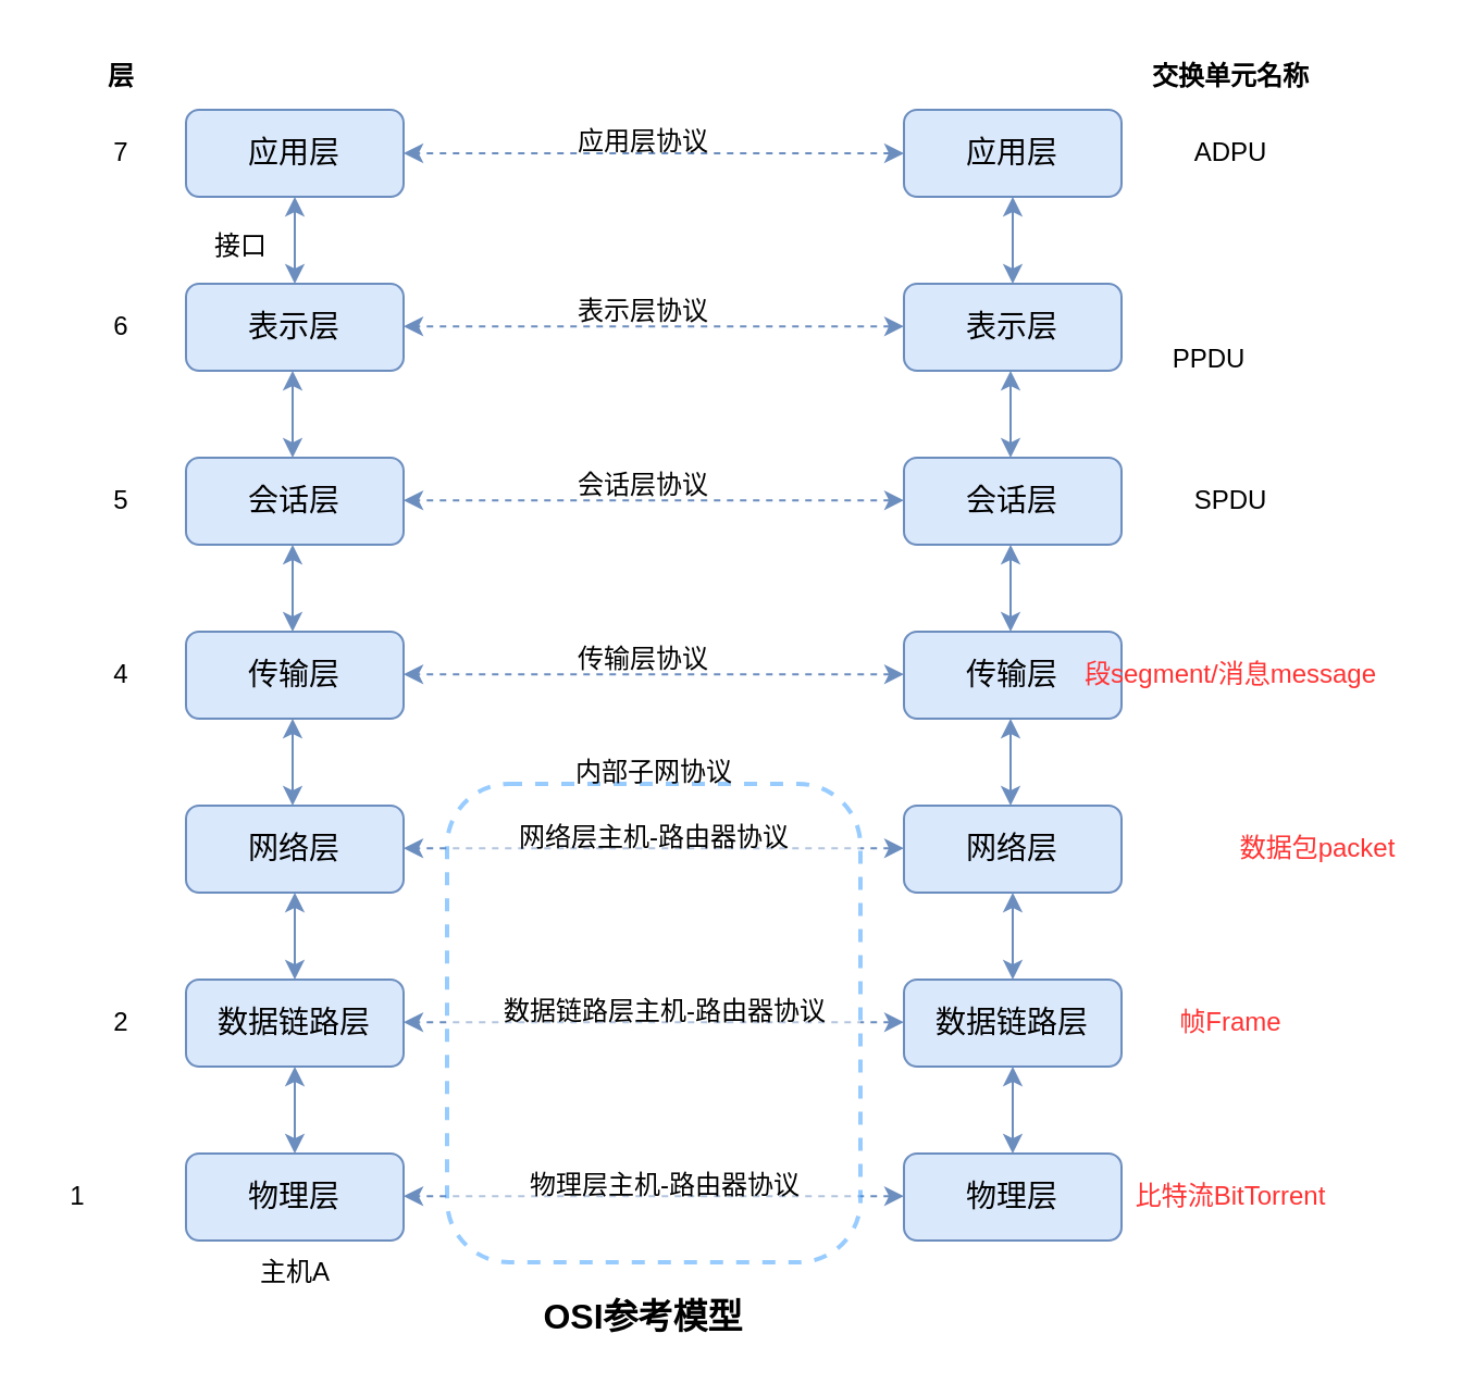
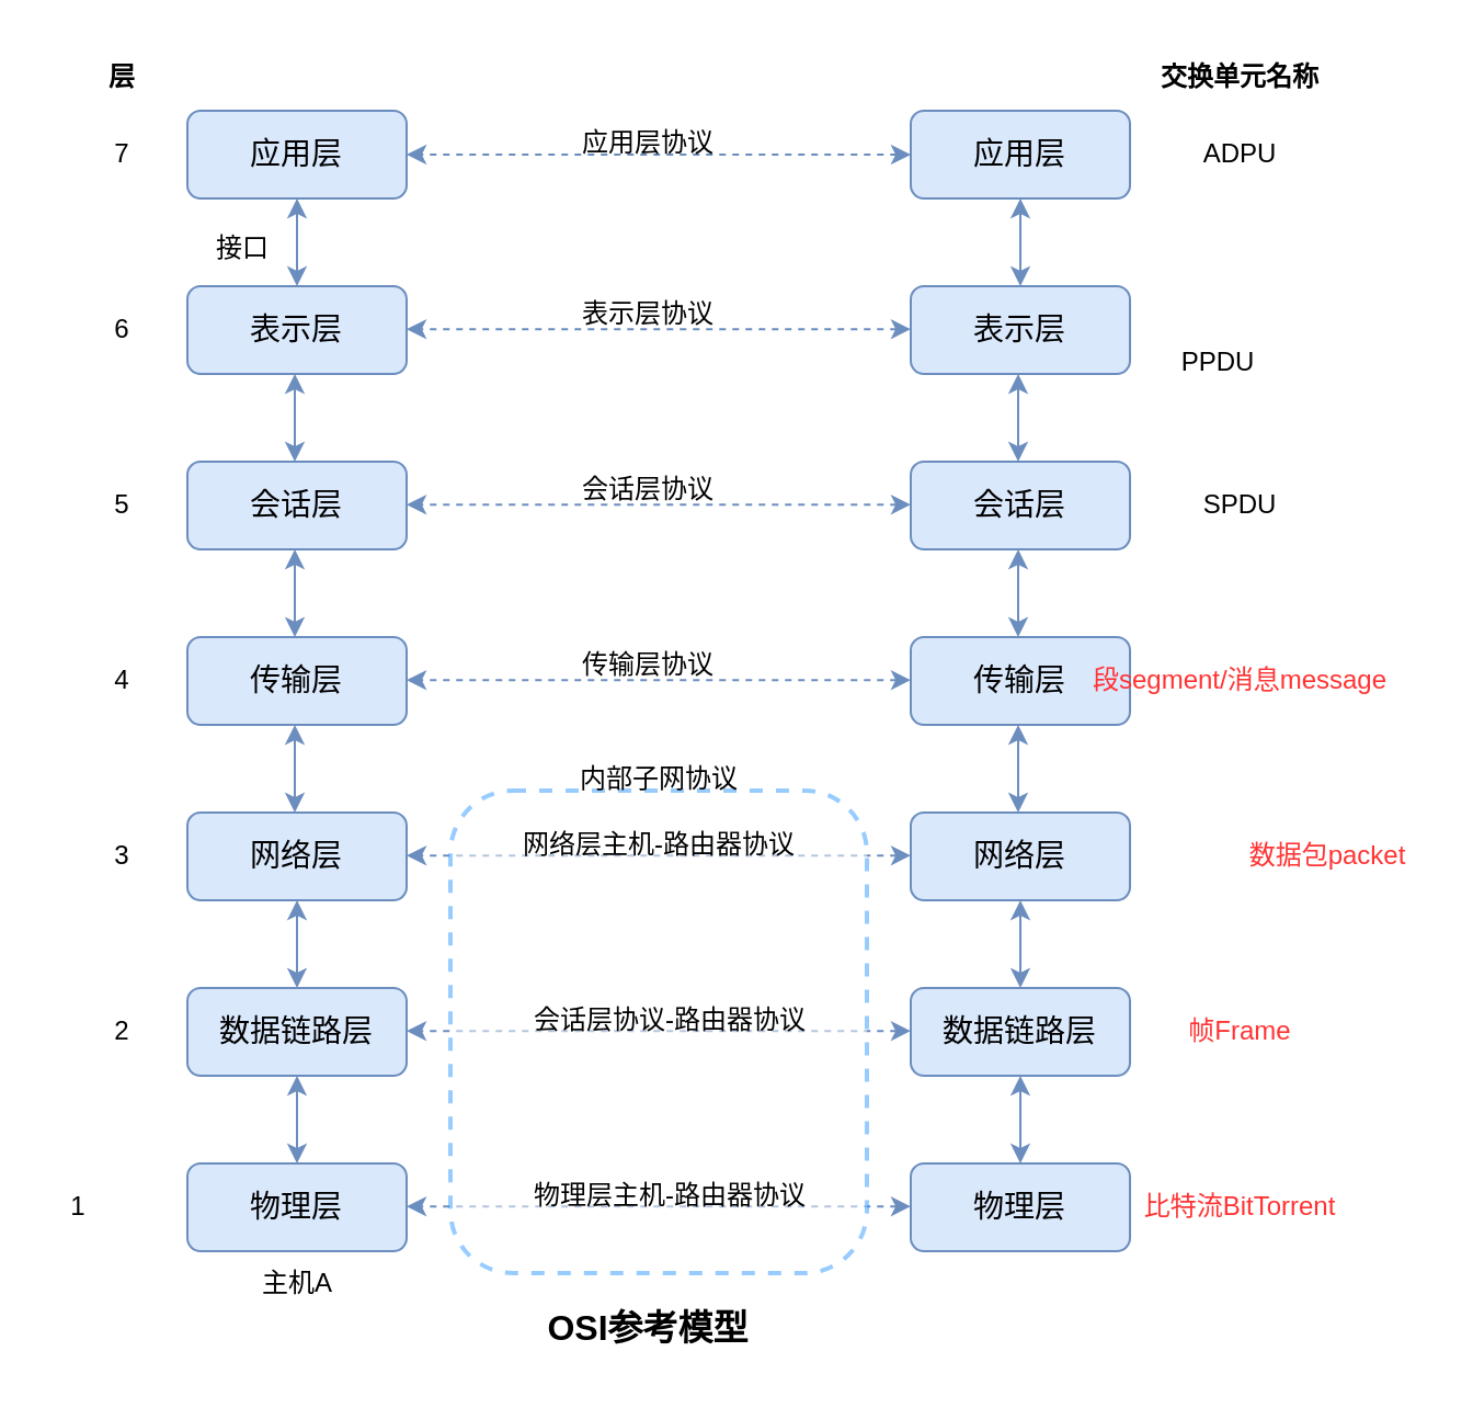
  <mxCell id="0" />
  <mxCell id="1" parent="0" />
  <mxCell id="2" value="应用层" style="rounded=1;whiteSpace=wrap;html=1;container=0;fillColor=#dae8fc;strokeColor=#6c8ebf;fontSize=14;labelBorderColor=none;labelBackgroundColor=none;" parent="1" vertex="1"><mxGeometry x="85" y="50" width="100" height="40" as="geometry"><mxRectangle x="-50" y="90" width="50" height="40" as="alternateBounds" /></mxGeometry></mxCell>
  <mxCell id="3" value="表示层" style="rounded=1;whiteSpace=wrap;html=1;container=0;fillColor=#dae8fc;strokeColor=#6c8ebf;fontSize=14;labelBorderColor=none;labelBackgroundColor=none;" parent="1" vertex="1"><mxGeometry x="85" y="130" width="100" height="40" as="geometry"><mxRectangle x="-50" y="170" width="50" height="40" as="alternateBounds" /></mxGeometry></mxCell>
  <mxCell id="4" value="会话层" style="rounded=1;whiteSpace=wrap;html=1;container=0;fillColor=#dae8fc;strokeColor=#6c8ebf;fontSize=14;labelBorderColor=none;labelBackgroundColor=none;" parent="1" vertex="1"><mxGeometry x="85" y="210" width="100" height="40" as="geometry"><mxRectangle x="-50" y="250" width="50" height="40" as="alternateBounds" /></mxGeometry></mxCell>
  <mxCell id="5" value="传输层" style="rounded=1;whiteSpace=wrap;html=1;container=0;fillColor=#dae8fc;strokeColor=#6c8ebf;fontSize=14;labelBorderColor=none;labelBackgroundColor=none;" parent="1" vertex="1"><mxGeometry x="85" y="290" width="100" height="40" as="geometry"><mxRectangle x="-50" y="90" width="50" height="40" as="alternateBounds" /></mxGeometry></mxCell>
  <mxCell id="6" value="网络层" style="rounded=1;whiteSpace=wrap;html=1;container=0;fillColor=#dae8fc;strokeColor=#6c8ebf;fontSize=14;labelBorderColor=none;labelBackgroundColor=none;" parent="1" vertex="1"><mxGeometry x="85" y="370" width="100" height="40" as="geometry"><mxRectangle x="-50" y="90" width="50" height="40" as="alternateBounds" /></mxGeometry></mxCell>
  <mxCell id="7" value="数据链路层" style="rounded=1;whiteSpace=wrap;html=1;container=0;fillColor=#dae8fc;strokeColor=#6c8ebf;fontSize=14;labelBorderColor=none;labelBackgroundColor=none;" parent="1" vertex="1"><mxGeometry x="85" y="450" width="100" height="40" as="geometry"><mxRectangle x="-50" y="90" width="50" height="40" as="alternateBounds" /></mxGeometry></mxCell>
  <mxCell id="8" value="物理层" style="rounded=1;whiteSpace=wrap;html=1;container=0;fillColor=#dae8fc;strokeColor=#6c8ebf;fontSize=14;labelBorderColor=none;labelBackgroundColor=none;" parent="1" vertex="1"><mxGeometry x="85" y="530" width="100" height="40" as="geometry"><mxRectangle x="-50" y="90" width="50" height="40" as="alternateBounds" /></mxGeometry></mxCell>
  <mxCell id="9" value="" style="endArrow=classic;startArrow=classic;html=1;rounded=1;exitX=0.5;exitY=0;exitDx=0;exitDy=0;shadow=0;fillColor=#dae8fc;strokeColor=#6c8ebf;fontSize=14;labelBorderColor=none;labelBackgroundColor=none;" parent="1" source="3" edge="1"><mxGeometry width="50" height="50" relative="1" as="geometry"><mxPoint x="85" y="140" as="sourcePoint" /><mxPoint y="90" as="targetPoint" x="135" /></mxGeometry></mxCell>
  <mxCell id="10" value="" style="endArrow=classic;startArrow=classic;html=1;rounded=1;exitX=0.5;exitY=0;exitDx=0;exitDy=0;fillColor=#dae8fc;strokeColor=#6c8ebf;fontSize=14;labelBorderColor=none;labelBackgroundColor=none;" parent="1" edge="1"><mxGeometry width="50" height="50" relative="1" as="geometry"><mxPoint x="134" y="210" as="sourcePoint" /><mxPoint x="134" y="170" as="targetPoint" /></mxGeometry></mxCell>
  <mxCell id="11" value="" style="endArrow=classic;startArrow=classic;html=1;rounded=1;exitX=0.5;exitY=0;exitDx=0;exitDy=0;fillColor=#dae8fc;strokeColor=#6c8ebf;fontSize=14;labelBorderColor=none;labelBackgroundColor=none;" parent="1" edge="1"><mxGeometry width="50" height="50" relative="1" as="geometry"><mxPoint x="134" y="290" as="sourcePoint" /><mxPoint x="134" y="250" as="targetPoint" /></mxGeometry></mxCell>
  <mxCell id="12" value="" style="endArrow=classic;startArrow=classic;html=1;rounded=1;exitX=0.5;exitY=0;exitDx=0;exitDy=0;fillColor=#dae8fc;strokeColor=#6c8ebf;fontSize=14;labelBorderColor=none;labelBackgroundColor=none;" parent="1" edge="1"><mxGeometry width="50" height="50" relative="1" as="geometry"><mxPoint x="134" y="370" as="sourcePoint" /><mxPoint x="134" y="330" as="targetPoint" /></mxGeometry></mxCell>
  <mxCell id="13" value="" style="endArrow=classic;startArrow=classic;html=1;rounded=1;exitX=0.5;exitY=0;exitDx=0;exitDy=0;fillColor=#dae8fc;strokeColor=#6c8ebf;fontSize=14;labelBorderColor=none;labelBackgroundColor=none;" parent="1" edge="1"><mxGeometry width="50" height="50" relative="1" as="geometry"><mxPoint y="450" as="sourcePoint" x="135" /><mxPoint y="410" as="targetPoint" x="135" /></mxGeometry></mxCell>
  <mxCell id="14" value="" style="endArrow=classic;startArrow=classic;html=1;rounded=1;fillColor=#dae8fc;strokeColor=#6c8ebf;fontSize=14;labelBorderColor=none;labelBackgroundColor=none;" parent="1" edge="1"><mxGeometry width="50" height="50" relative="1" as="geometry"><mxPoint y="530" as="sourcePoint" x="135" /><mxPoint y="490" as="targetPoint" x="135" /></mxGeometry></mxCell>
  <mxCell id="15" value="" style="endArrow=classic;startArrow=classic;html=1;rounded=1;dashed=1;fillColor=#dae8fc;strokeColor=#6c8ebf;" parent="1" edge="1"><mxGeometry width="50" height="50" relative="1" as="geometry"><mxPoint x="415" y="70" as="sourcePoint" /><mxPoint x="185" y="70" as="targetPoint" /></mxGeometry></mxCell>
  <mxCell id="16" value="" style="endArrow=classic;startArrow=classic;html=1;rounded=1;dashed=1;fillColor=#dae8fc;strokeColor=#6c8ebf;" parent="1" edge="1"><mxGeometry width="50" height="50" relative="1" as="geometry"><mxPoint x="415" y="469.58" as="sourcePoint" /><mxPoint x="185" y="469.58" as="targetPoint" /></mxGeometry></mxCell>
  <mxCell id="17" value="" style="endArrow=classic;startArrow=classic;html=1;rounded=1;dashed=1;fillColor=#dae8fc;strokeColor=#6c8ebf;" parent="1" edge="1"><mxGeometry width="50" height="50" relative="1" as="geometry"><mxPoint x="415" y="389.58" as="sourcePoint" /><mxPoint x="185" y="389.58" as="targetPoint" /></mxGeometry></mxCell>
  <mxCell id="18" value="" style="endArrow=classic;startArrow=classic;html=1;rounded=1;dashed=1;fillColor=#dae8fc;strokeColor=#6c8ebf;" parent="1" edge="1"><mxGeometry width="50" height="50" relative="1" as="geometry"><mxPoint x="415" y="309.58" as="sourcePoint" /><mxPoint x="185" y="309.58" as="targetPoint" /></mxGeometry></mxCell>
  <mxCell id="19" value="" style="endArrow=classic;startArrow=classic;html=1;rounded=1;dashed=1;fillColor=#dae8fc;strokeColor=#6c8ebf;" parent="1" edge="1"><mxGeometry width="50" height="50" relative="1" as="geometry"><mxPoint x="415" y="229.58" as="sourcePoint" /><mxPoint x="185" y="229.58" as="targetPoint" /></mxGeometry></mxCell>
  <mxCell id="20" value="" style="endArrow=classic;startArrow=classic;html=1;rounded=1;dashed=1;fillColor=#dae8fc;strokeColor=#6c8ebf;" parent="1" edge="1"><mxGeometry width="50" height="50" relative="1" as="geometry"><mxPoint x="415" y="149.58" as="sourcePoint" /><mxPoint x="185" y="149.58" as="targetPoint" /></mxGeometry></mxCell>
  <mxCell id="21" value="" style="endArrow=classic;startArrow=classic;html=1;rounded=1;dashed=1;fillColor=#dae8fc;strokeColor=#6c8ebf;" parent="1" edge="1"><mxGeometry width="50" height="50" relative="1" as="geometry"><mxPoint x="415" y="549.58" as="sourcePoint" /><mxPoint x="185" y="549.58" as="targetPoint" /></mxGeometry></mxCell>
  <mxCell id="22" value="&lt;b&gt;&lt;font style=&quot;font-size: 16px;&quot;&gt;OSI参考模型&lt;/font&gt;&lt;/b&gt;" style="text;html=1;align=center;verticalAlign=middle;resizable=0;points=[];autosize=1;strokeColor=none;fillColor=none;rounded=1;" parent="1" vertex="1"><mxGeometry x="235" y="590" width="120" height="30" as="geometry" /></mxCell>
  <mxCell id="23" value="应用层" style="rounded=1;whiteSpace=wrap;html=1;container=0;fillColor=#dae8fc;strokeColor=#6c8ebf;fontSize=14;labelBorderColor=none;labelBackgroundColor=none;" parent="1" vertex="1"><mxGeometry x="415" y="50" width="100" height="40" as="geometry"><mxRectangle x="-50" y="90" width="50" height="40" as="alternateBounds" /></mxGeometry></mxCell>
  <mxCell id="24" value="表示层" style="rounded=1;whiteSpace=wrap;html=1;container=0;fillColor=#dae8fc;strokeColor=#6c8ebf;fontSize=14;labelBorderColor=none;labelBackgroundColor=none;" parent="1" vertex="1"><mxGeometry x="415" y="130" width="100" height="40" as="geometry"><mxRectangle x="-50" y="170" width="50" height="40" as="alternateBounds" /></mxGeometry></mxCell>
  <mxCell id="25" value="会话层" style="rounded=1;whiteSpace=wrap;html=1;container=0;fillColor=#dae8fc;strokeColor=#6c8ebf;fontSize=14;labelBorderColor=none;labelBackgroundColor=none;" parent="1" vertex="1"><mxGeometry x="415" y="210" width="100" height="40" as="geometry"><mxRectangle x="-50" y="250" width="50" height="40" as="alternateBounds" /></mxGeometry></mxCell>
  <mxCell id="26" value="传输层" style="rounded=1;whiteSpace=wrap;html=1;container=0;fillColor=#dae8fc;strokeColor=#6c8ebf;fontSize=14;labelBorderColor=none;labelBackgroundColor=none;" parent="1" vertex="1"><mxGeometry x="415" y="290" width="100" height="40" as="geometry"><mxRectangle x="-50" y="90" width="50" height="40" as="alternateBounds" /></mxGeometry></mxCell>
  <mxCell id="27" value="网络层" style="rounded=1;whiteSpace=wrap;html=1;container=0;fillColor=#dae8fc;strokeColor=#6c8ebf;fontSize=14;labelBorderColor=none;labelBackgroundColor=none;" parent="1" vertex="1"><mxGeometry x="415" y="370" width="100" height="40" as="geometry"><mxRectangle x="-50" y="90" width="50" height="40" as="alternateBounds" /></mxGeometry></mxCell>
  <mxCell id="28" value="数据链路层" style="rounded=1;whiteSpace=wrap;html=1;container=0;fillColor=#dae8fc;strokeColor=#6c8ebf;fontSize=14;labelBorderColor=none;labelBackgroundColor=none;" parent="1" vertex="1"><mxGeometry x="415" y="450" width="100" height="40" as="geometry"><mxRectangle x="-50" y="90" width="50" height="40" as="alternateBounds" /></mxGeometry></mxCell>
  <mxCell id="29" value="物理层" style="rounded=1;whiteSpace=wrap;html=1;container=0;fillColor=#dae8fc;strokeColor=#6c8ebf;fontSize=14;labelBorderColor=none;labelBackgroundColor=none;" parent="1" vertex="1"><mxGeometry x="415" y="530" width="100" height="40" as="geometry"><mxRectangle x="-50" y="90" width="50" height="40" as="alternateBounds" /></mxGeometry></mxCell>
  <mxCell id="30" value="" style="endArrow=classic;startArrow=classic;html=1;rounded=1;exitX=0.5;exitY=0;exitDx=0;exitDy=0;shadow=0;fillColor=#dae8fc;strokeColor=#6c8ebf;fontSize=14;labelBorderColor=none;labelBackgroundColor=none;" parent="1" source="24" edge="1"><mxGeometry width="50" height="50" relative="1" as="geometry"><mxPoint x="415" y="140" as="sourcePoint" /><mxPoint x="465" y="90" as="targetPoint" /></mxGeometry></mxCell>
  <mxCell id="31" value="" style="endArrow=classic;startArrow=classic;html=1;rounded=1;exitX=0.5;exitY=0;exitDx=0;exitDy=0;fillColor=#dae8fc;strokeColor=#6c8ebf;fontSize=14;labelBorderColor=none;labelBackgroundColor=none;" parent="1" edge="1"><mxGeometry width="50" height="50" relative="1" as="geometry"><mxPoint x="464" y="210" as="sourcePoint" /><mxPoint x="464" y="170" as="targetPoint" /></mxGeometry></mxCell>
  <mxCell id="32" value="" style="endArrow=classic;startArrow=classic;html=1;rounded=1;exitX=0.5;exitY=0;exitDx=0;exitDy=0;fillColor=#dae8fc;strokeColor=#6c8ebf;fontSize=14;labelBorderColor=none;labelBackgroundColor=none;" parent="1" edge="1"><mxGeometry width="50" height="50" relative="1" as="geometry"><mxPoint x="464" y="290" as="sourcePoint" /><mxPoint x="464" y="250" as="targetPoint" /></mxGeometry></mxCell>
  <mxCell id="33" value="" style="endArrow=classic;startArrow=classic;html=1;rounded=1;exitX=0.5;exitY=0;exitDx=0;exitDy=0;fillColor=#dae8fc;strokeColor=#6c8ebf;fontSize=14;labelBorderColor=none;labelBackgroundColor=none;" parent="1" edge="1"><mxGeometry width="50" height="50" relative="1" as="geometry"><mxPoint x="464" y="370" as="sourcePoint" /><mxPoint x="464" y="330" as="targetPoint" /></mxGeometry></mxCell>
  <mxCell id="34" value="" style="endArrow=classic;startArrow=classic;html=1;rounded=1;exitX=0.5;exitY=0;exitDx=0;exitDy=0;fillColor=#dae8fc;strokeColor=#6c8ebf;fontSize=14;labelBorderColor=none;labelBackgroundColor=none;" parent="1" edge="1"><mxGeometry width="50" height="50" relative="1" as="geometry"><mxPoint x="465" y="450" as="sourcePoint" /><mxPoint x="465" y="410" as="targetPoint" /></mxGeometry></mxCell>
  <mxCell id="35" value="" style="endArrow=classic;startArrow=classic;html=1;rounded=1;fillColor=#dae8fc;strokeColor=#6c8ebf;fontSize=14;labelBorderColor=none;labelBackgroundColor=none;" parent="1" edge="1"><mxGeometry width="50" height="50" relative="1" as="geometry"><mxPoint x="465" y="530" as="sourcePoint" /><mxPoint x="465" y="490" as="targetPoint" /></mxGeometry></mxCell>
  <mxCell id="36" value="&lt;b&gt;交换单元名称&lt;/b&gt;" style="text;html=1;align=center;verticalAlign=middle;resizable=0;points=[];autosize=1;strokeColor=none;fillColor=none;rounded=1;" parent="1" vertex="1"><mxGeometry x="515" y="20" width="100" height="30" as="geometry" /></mxCell>
  <mxCell id="37" value="ADPU" style="text;html=1;align=center;verticalAlign=middle;resizable=0;points=[];autosize=1;strokeColor=none;fillColor=none;rounded=1;" parent="1" vertex="1"><mxGeometry x="535" y="55" width="60" height="30" as="geometry" /></mxCell>
  <mxCell id="38" value="PPDU" style="text;html=1;align=center;verticalAlign=middle;resizable=0;points=[];autosize=1;strokeColor=none;fillColor=none;rounded=1;" parent="1" vertex="1"><mxGeometry x="525" y="150" width="60" height="30" as="geometry" /></mxCell>
  <mxCell id="39" value="SPDU" style="text;html=1;align=center;verticalAlign=middle;resizable=0;points=[];autosize=1;strokeColor=none;fillColor=none;rounded=1;" parent="1" vertex="1"><mxGeometry x="535" y="215" width="60" height="30" as="geometry" /></mxCell>
  <mxCell id="40" value="&lt;font color=&quot;#ff3333&quot;&gt;段segment/消息message&lt;/font&gt;" style="text;html=1;align=center;verticalAlign=middle;resizable=0;points=[];autosize=1;strokeColor=none;fillColor=none;rounded=1;" parent="1" vertex="1"><mxGeometry x="485" y="295" width="160" height="30" as="geometry" /></mxCell>
  <mxCell id="41" value="&lt;font color=&quot;#ff3333&quot;&gt;数据包packet&lt;/font&gt;" style="text;html=1;align=center;verticalAlign=middle;resizable=0;points=[];autosize=1;strokeColor=none;fillColor=none;rounded=1;" parent="1" vertex="1"><mxGeometry x="560" y="375" width="90" height="30" as="geometry" /></mxCell>
  <mxCell id="42" value="&lt;font color=&quot;#ff3333&quot;&gt;帧Frame&lt;/font&gt;" style="text;html=1;align=center;verticalAlign=middle;resizable=0;points=[];autosize=1;strokeColor=none;fillColor=none;rounded=1;" parent="1" vertex="1"><mxGeometry x="530" y="455" width="70" height="30" as="geometry" /></mxCell>
  <mxCell id="43" value="&lt;font color=&quot;#ff3333&quot;&gt;比特流BitTorrent&lt;/font&gt;" style="text;html=1;align=center;verticalAlign=middle;resizable=0;points=[];autosize=1;strokeColor=none;fillColor=none;rounded=1;" parent="1" vertex="1"><mxGeometry x="510" y="535" width="110" height="30" as="geometry" /></mxCell>
  <mxCell id="44" value="&lt;b&gt;层&lt;/b&gt;" style="text;html=1;align=center;verticalAlign=middle;resizable=0;points=[];autosize=1;strokeColor=none;fillColor=none;rounded=1;" parent="1" vertex="1"><mxGeometry x="35" y="20" width="40" height="30" as="geometry" /></mxCell>
  <mxCell id="45" value="1" style="text;html=1;align=center;verticalAlign=middle;resizable=0;points=[];autosize=1;strokeColor=none;fillColor=none;rounded=1;" parent="1" vertex="1"><mxGeometry x="20" y="535" width="30" height="30" as="geometry" /></mxCell>
  <mxCell id="46" value="2" style="text;html=1;align=center;verticalAlign=middle;resizable=0;points=[];autosize=1;strokeColor=none;fillColor=none;rounded=1;" parent="1" vertex="1"><mxGeometry x="40" y="455" width="30" height="30" as="geometry" /></mxCell>
+ <mxCell id="47" value="3" style="text;html=1;align=center;verticalAlign=middle;resizable=0;points=[];autosize=1;strokeColor=none;fillColor=none;rounded=1;" parent="1" vertex="1"><mxGeometry x="40" y="375" width="30" height="30" as="geometry" /></mxCell>
  <mxCell id="48" value="4" style="text;html=1;align=center;verticalAlign=middle;resizable=0;points=[];autosize=1;strokeColor=none;fillColor=none;rounded=1;" parent="1" vertex="1"><mxGeometry x="40" y="295" width="30" height="30" as="geometry" /></mxCell>
  <mxCell id="49" value="5" style="text;html=1;align=center;verticalAlign=middle;resizable=0;points=[];autosize=1;strokeColor=none;fillColor=none;rounded=1;" parent="1" vertex="1"><mxGeometry x="40" y="215" width="30" height="30" as="geometry" /></mxCell>
  <mxCell id="50" value="6" style="text;html=1;align=center;verticalAlign=middle;resizable=0;points=[];autosize=1;strokeColor=none;fillColor=none;rounded=1;" parent="1" vertex="1"><mxGeometry x="40" y="135" width="30" height="30" as="geometry" /></mxCell>
  <mxCell id="51" value="7" style="text;html=1;align=center;verticalAlign=middle;resizable=0;points=[];autosize=1;strokeColor=none;fillColor=none;rounded=1;" parent="1" vertex="1"><mxGeometry x="40" y="55" width="30" height="30" as="geometry" /></mxCell>
  <mxCell id="52" value="应用层协议" style="text;html=1;align=center;verticalAlign=middle;resizable=0;points=[];autosize=1;strokeColor=none;fillColor=none;rounded=1;" parent="1" vertex="1"><mxGeometry x="255" y="50" width="80" height="30" as="geometry" /></mxCell>
  <mxCell id="53" value="表示层协议" style="text;html=1;align=center;verticalAlign=middle;resizable=0;points=[];autosize=1;strokeColor=none;fillColor=none;rounded=1;" parent="1" vertex="1"><mxGeometry x="255" y="128" width="80" height="30" as="geometry" /></mxCell>
  <mxCell id="54" value="会话层协议" style="text;html=1;align=center;verticalAlign=middle;resizable=0;points=[];autosize=1;strokeColor=none;fillColor=none;rounded=1;" parent="1" vertex="1"><mxGeometry x="255" y="208" width="80" height="30" as="geometry" /></mxCell>
  <mxCell id="55" value="传输层协议" style="text;html=1;align=center;verticalAlign=middle;resizable=0;points=[];autosize=1;strokeColor=none;fillColor=none;rounded=1;" parent="1" vertex="1"><mxGeometry x="255" y="288" width="80" height="30" as="geometry" /></mxCell>
  <mxCell id="56" value="接口" style="text;html=1;align=center;verticalAlign=middle;resizable=0;points=[];autosize=1;strokeColor=none;fillColor=none;rounded=1;" parent="1" vertex="1"><mxGeometry x="85" y="98" width="50" height="30" as="geometry" /></mxCell>
  <mxCell id="57" value="主机A" style="text;html=1;align=center;verticalAlign=middle;resizable=0;points=[];autosize=1;strokeColor=none;fillColor=none;rounded=1;" parent="1" vertex="1"><mxGeometry x="105" y="570" width="60" height="30" as="geometry" /></mxCell>
  <mxCell id="58" value="" style="rounded=1;whiteSpace=wrap;html=1;strokeWidth=2;opacity=50;movable=1;resizable=1;rotatable=1;deletable=1;editable=1;locked=0;connectable=1;strokeColor=#3399FF;dashed=1;" parent="1" vertex="1"><mxGeometry x="205" y="360" width="190" height="220" as="geometry" /></mxCell>
  <mxCell id="59" value="内部子网协议" style="text;html=1;align=center;verticalAlign=middle;resizable=0;points=[];autosize=1;strokeColor=none;fillColor=none;" parent="1" vertex="1"><mxGeometry x="250" y="340" width="100" height="30" as="geometry" /></mxCell>
  <mxCell id="60" value="网络层主机-路由器协议" style="text;html=1;align=center;verticalAlign=middle;resizable=0;points=[];autosize=1;strokeColor=none;fillColor=none;" parent="1" vertex="1"><mxGeometry x="225" y="370" width="150" height="30" as="geometry" /></mxCell>
- <mxCell id="61" value="数据链路层主机-路由器协议" style="text;html=1;align=center;verticalAlign=middle;resizable=0;points=[];autosize=1;strokeColor=none;fillColor=none;" parent="1" vertex="1"><mxGeometry x="220" y="450" width="170" height="30" as="geometry" /></mxCell>
+ <mxCell id="61" value="会话层协议-路由器协议" style="text;html=1;align=center;verticalAlign=middle;resizable=0;points=[];autosize=1;strokeColor=none;fillColor=none;" parent="1" vertex="1"><mxGeometry x="220" y="450" width="170" height="30" as="geometry" /></mxCell>
  <mxCell id="62" value="物理层主机-路由器协议" style="text;html=1;align=center;verticalAlign=middle;resizable=0;points=[];autosize=1;strokeColor=none;fillColor=none;" parent="1" vertex="1"><mxGeometry x="230" y="530" width="150" height="30" as="geometry" /></mxCell>
